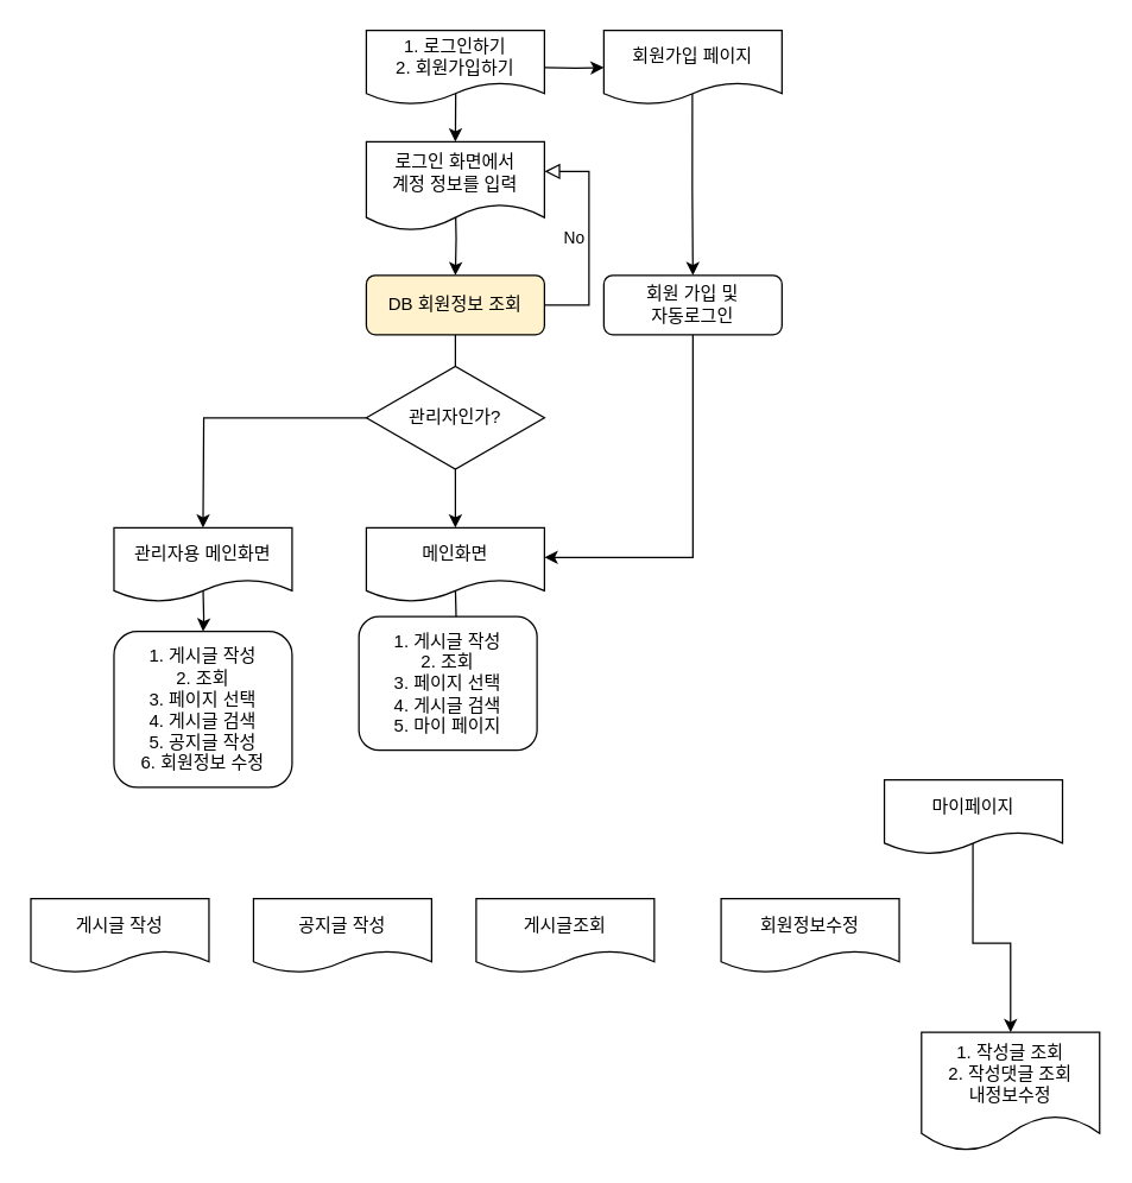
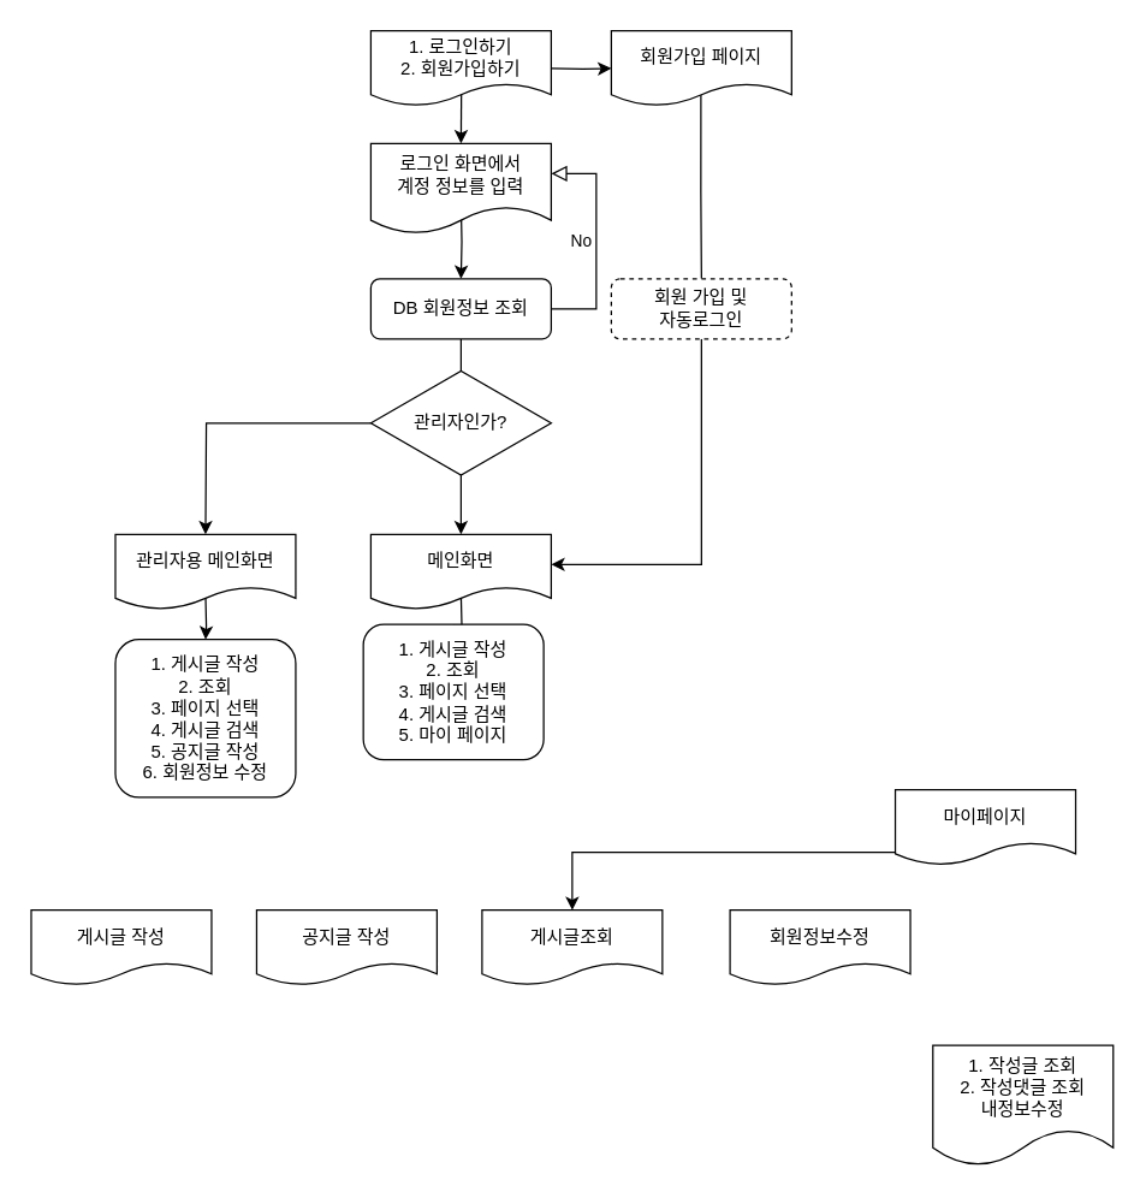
  <mxCell id="0" />
  <mxCell id="1" parent="0" />
  <mxCell id="2" value="" style="edgeStyle=orthogonalEdgeStyle;rounded=0;orthogonalLoop=1;jettySize=auto;html=1;entryX=0.5;entryY=0;entryDx=0;entryDy=0;" parent="1" target="9" edge="1"><mxGeometry relative="1" as="geometry"><mxPoint x="306" y="135" as="sourcePoint" /><mxPoint x="306" y="185" as="targetPoint" /></mxGeometry></mxCell>
  <mxCell id="3" value="No" style="edgeStyle=orthogonalEdgeStyle;rounded=0;html=1;jettySize=auto;orthogonalLoop=1;fontSize=11;endArrow=block;endFill=0;endSize=8;strokeWidth=1;shadow=0;labelBackgroundColor=none;entryX=1;entryY=0.5;entryDx=0;entryDy=0;exitX=1;exitY=0.5;exitDx=0;exitDy=0;exitPerimeter=0;" parent="1" source="9" edge="1"><mxGeometry y="10" relative="1" as="geometry"><mxPoint as="offset" /><mxPoint x="356" y="225" as="sourcePoint" /><mxPoint x="366" y="115" as="targetPoint" /><Array as="points"><mxPoint x="396" y="205" /><mxPoint x="396" y="115" /></Array></mxGeometry></mxCell>
  <mxCell id="4" value="" style="edgeStyle=orthogonalEdgeStyle;rounded=0;orthogonalLoop=1;jettySize=auto;html=1;exitX=0.502;exitY=0.798;exitDx=0;exitDy=0;exitPerimeter=0;" parent="1" edge="1" source="27"><mxGeometry relative="1" as="geometry"><mxPoint x="306.059" y="65" as="sourcePoint" /><mxPoint x="306" y="95" as="targetPoint" /></mxGeometry></mxCell>
  <mxCell id="5" value="" style="edgeStyle=orthogonalEdgeStyle;rounded=0;orthogonalLoop=1;jettySize=auto;html=1;" parent="1" target="20" edge="1"><mxGeometry relative="1" as="geometry"><mxPoint x="366" y="45" as="sourcePoint" /></mxGeometry></mxCell>
- <mxCell id="6" value="" style="edgeStyle=orthogonalEdgeStyle;rounded=0;orthogonalLoop=1;jettySize=auto;html=1;entryX=0.5;entryY=0;entryDx=0;entryDy=0;exitX=0.497;exitY=0.8;exitDx=0;exitDy=0;exitPerimeter=0;" parent="1" source="20" target="11" edge="1"><mxGeometry relative="1" as="geometry"><mxPoint x="466" y="65" as="sourcePoint" /><mxPoint x="466" y="145" as="targetPoint" /><Array as="points" /></mxGeometry></mxCell>
+ <mxCell id="6" value="" style="edgeStyle=orthogonalEdgeStyle;rounded=0;orthogonalLoop=1;jettySize=auto;html=1;entryX=0.5;entryY=0;entryDx=0;entryDy=0;exitX=0.497;exitY=0.8;exitDx=0;exitDy=0;exitPerimeter=0;endArrow=none;" parent="1" source="20" target="11" edge="1"><mxGeometry relative="1" as="geometry"><mxPoint x="466" y="65" as="sourcePoint" /><mxPoint x="466" y="145" as="targetPoint" /><Array as="points" /></mxGeometry></mxCell>
  <mxCell id="7" value="" style="edgeStyle=orthogonalEdgeStyle;rounded=0;orthogonalLoop=1;jettySize=auto;html=1;" parent="1" target="12" edge="1"><mxGeometry relative="1" as="geometry"><mxPoint x="306" y="395" as="sourcePoint" /></mxGeometry></mxCell>
  <mxCell id="8" value="" style="edgeStyle=orthogonalEdgeStyle;rounded=0;orthogonalLoop=1;jettySize=auto;html=1;" parent="1" source="9" edge="1"><mxGeometry relative="1" as="geometry"><mxPoint x="306" y="355" as="targetPoint" /></mxGeometry></mxCell>
- <mxCell id="9" value="DB 회원정보 조회" style="rounded=1;whiteSpace=wrap;html=1;fontSize=12;glass=0;strokeWidth=1;shadow=0;fillColor=#fff2cc;" parent="1" vertex="1"><mxGeometry x="246" y="185" width="120" height="40" as="geometry" /></mxCell>
+ <mxCell id="9" value="DB 회원정보 조회" style="rounded=1;whiteSpace=wrap;html=1;fontSize=12;glass=0;strokeWidth=1;shadow=0;" parent="1" vertex="1"><mxGeometry x="246" y="185" width="120" height="40" as="geometry" /></mxCell>
  <mxCell id="10" value="" style="edgeStyle=orthogonalEdgeStyle;rounded=0;orthogonalLoop=1;jettySize=auto;html=1;entryX=1;entryY=0.5;entryDx=0;entryDy=0;" parent="1" source="11" edge="1"><mxGeometry relative="1" as="geometry"><mxPoint x="366" y="375" as="targetPoint" /><Array as="points"><mxPoint x="466" y="375" /></Array></mxGeometry></mxCell>
- <mxCell id="11" value="회원 가입 및 &lt;br&gt;자동로그인" style="rounded=1;whiteSpace=wrap;html=1;fontSize=12;glass=0;strokeWidth=1;shadow=0;" parent="1" vertex="1"><mxGeometry x="406" y="185" width="120" height="40" as="geometry" /></mxCell>
+ <mxCell id="11" value="회원 가입 및 &lt;br&gt;자동로그인" style="rounded=1;whiteSpace=wrap;html=1;fontSize=12;glass=0;strokeWidth=1;shadow=0;dashed=1;" parent="1" vertex="1"><mxGeometry x="406" y="185" width="120" height="40" as="geometry" /></mxCell>
  <mxCell id="12" value="&lt;div style=&quot;&quot;&gt;&lt;span style=&quot;background-color: initial;&quot;&gt;1. 게시글 작성&lt;/span&gt;&lt;/div&gt;&lt;div style=&quot;&quot;&gt;&lt;span style=&quot;background-color: initial;&quot;&gt;2. 조회&lt;/span&gt;&lt;/div&gt;&lt;div style=&quot;&quot;&gt;&lt;span style=&quot;background-color: initial;&quot;&gt;3. 페이지 선택&lt;/span&gt;&lt;/div&gt;&lt;div style=&quot;&quot;&gt;&lt;span style=&quot;background-color: initial;&quot;&gt;4. 게시글 검색&lt;/span&gt;&lt;/div&gt;&lt;div style=&quot;&quot;&gt;&lt;span style=&quot;background-color: initial;&quot;&gt;5. 마이 페이지&lt;/span&gt;&lt;/div&gt;" style="whiteSpace=wrap;html=1;rounded=1;glass=0;strokeWidth=1;shadow=0;align=center;" parent="1" vertex="1"><mxGeometry x="241" y="415" width="120" height="90" as="geometry" /></mxCell>
  <mxCell id="13" value="" style="edgeStyle=orthogonalEdgeStyle;rounded=0;orthogonalLoop=1;jettySize=auto;html=1;" parent="1" source="14" edge="1"><mxGeometry relative="1" as="geometry"><mxPoint x="136" y="355" as="targetPoint" /></mxGeometry></mxCell>
  <mxCell id="14" value="관리자인가?" style="html=1;whiteSpace=wrap;aspect=fixed;shape=isoRectangle;" parent="1" vertex="1"><mxGeometry x="246" y="245" width="120" height="72" as="geometry" /></mxCell>
  <mxCell id="15" value="" style="edgeStyle=orthogonalEdgeStyle;rounded=0;orthogonalLoop=1;jettySize=auto;html=1;" parent="1" target="16" edge="1"><mxGeometry relative="1" as="geometry"><mxPoint x="136" y="395" as="sourcePoint" /></mxGeometry></mxCell>
  <mxCell id="16" value="&lt;div style=&quot;&quot;&gt;&lt;span style=&quot;background-color: initial;&quot;&gt;1. 게시글 작성&lt;/span&gt;&lt;/div&gt;&lt;div style=&quot;&quot;&gt;&lt;span style=&quot;background-color: initial;&quot;&gt;2. 조회&lt;/span&gt;&lt;/div&gt;&lt;div style=&quot;&quot;&gt;&lt;span style=&quot;background-color: initial;&quot;&gt;3. 페이지 선택&lt;/span&gt;&lt;/div&gt;&lt;div style=&quot;&quot;&gt;&lt;span style=&quot;background-color: initial;&quot;&gt;4. 게시글 검색&lt;/span&gt;&lt;/div&gt;&lt;div style=&quot;&quot;&gt;&lt;span style=&quot;background-color: initial;&quot;&gt;5. 공지글 작성&lt;/span&gt;&lt;/div&gt;&lt;div style=&quot;&quot;&gt;&lt;span style=&quot;background-color: initial;&quot;&gt;6. 회원정보 수정&lt;/span&gt;&lt;/div&gt;" style="whiteSpace=wrap;html=1;rounded=1;glass=0;strokeWidth=1;shadow=0;align=center;" parent="1" vertex="1"><mxGeometry x="76" y="425" width="120" height="105" as="geometry" /></mxCell>
  <mxCell id="17" value="로그인 화면에서&lt;br style=&quot;border-color: var(--border-color);&quot;&gt;계정 정보를 입력" style="shape=document;whiteSpace=wrap;html=1;boundedLbl=1;" parent="1" vertex="1"><mxGeometry x="246" y="95" width="120" height="60" as="geometry" /></mxCell>
  <mxCell id="18" value="관리자용 메인화면" style="shape=document;whiteSpace=wrap;html=1;boundedLbl=1;" parent="1" vertex="1"><mxGeometry x="76" y="355" width="120" height="50" as="geometry" /></mxCell>
  <mxCell id="19" value="메인화면" style="shape=document;whiteSpace=wrap;html=1;boundedLbl=1;" parent="1" vertex="1"><mxGeometry x="246" y="355" width="120" height="50" as="geometry" /></mxCell>
  <mxCell id="20" value="회원가입 페이지" style="shape=document;whiteSpace=wrap;html=1;boundedLbl=1;" parent="1" vertex="1"><mxGeometry x="406" y="20" width="120" height="50" as="geometry" /></mxCell>
  <mxCell id="21" value="게시글 작성" style="shape=document;whiteSpace=wrap;html=1;boundedLbl=1;" parent="1" vertex="1"><mxGeometry x="20" y="605" width="120" height="50" as="geometry" /></mxCell>
  <mxCell id="22" value="공지글 작성" style="shape=document;whiteSpace=wrap;html=1;boundedLbl=1;" parent="1" vertex="1"><mxGeometry x="170" y="605" width="120" height="50" as="geometry" /></mxCell>
  <mxCell id="23" value="게시글조회" style="shape=document;whiteSpace=wrap;html=1;boundedLbl=1;" parent="1" vertex="1"><mxGeometry x="320" y="605" width="120" height="50" as="geometry" /></mxCell>
  <mxCell id="24" value="회원정보수정" style="shape=document;whiteSpace=wrap;html=1;boundedLbl=1;" parent="1" vertex="1"><mxGeometry x="485" y="605" width="120" height="50" as="geometry" /></mxCell>
- <mxCell id="25" value="" style="edgeStyle=orthogonalEdgeStyle;rounded=0;orthogonalLoop=1;jettySize=auto;html=1;exitX=0.497;exitY=0.832;exitDx=0;exitDy=0;exitPerimeter=0;" parent="1" source="26" target="28" edge="1"><mxGeometry relative="1" as="geometry" /></mxCell>
+ <mxCell id="25" value="" style="edgeStyle=orthogonalEdgeStyle;rounded=0;orthogonalLoop=1;jettySize=auto;html=1;exitX=0.497;exitY=0.832;exitDx=0;exitDy=0;exitPerimeter=0;" parent="1" source="26" target="23" edge="1"><mxGeometry relative="1" as="geometry" /></mxCell>
  <mxCell id="26" value="마이페이지" style="shape=document;whiteSpace=wrap;html=1;boundedLbl=1;" parent="1" vertex="1"><mxGeometry x="595" y="525" width="120" height="50" as="geometry" /></mxCell>
  <mxCell id="27" value="1. 로그인하기&lt;br style=&quot;border-color: var(--border-color);&quot;&gt;2. 회원가입하기" style="shape=document;whiteSpace=wrap;html=1;boundedLbl=1;" parent="1" vertex="1"><mxGeometry x="246" y="20" width="120" height="50" as="geometry" /></mxCell>
  <mxCell id="28" value="1. 작성글 조회&lt;br&gt;2. 작성댓글 조회&lt;br&gt;내정보수정" style="shape=document;whiteSpace=wrap;html=1;boundedLbl=1;" parent="1" vertex="1"><mxGeometry x="620" y="695" width="120" height="80" as="geometry" /></mxCell>
